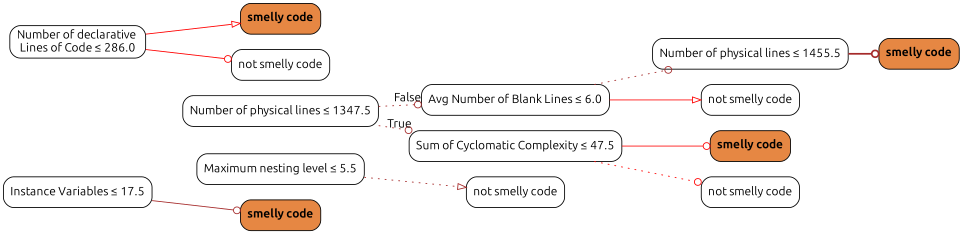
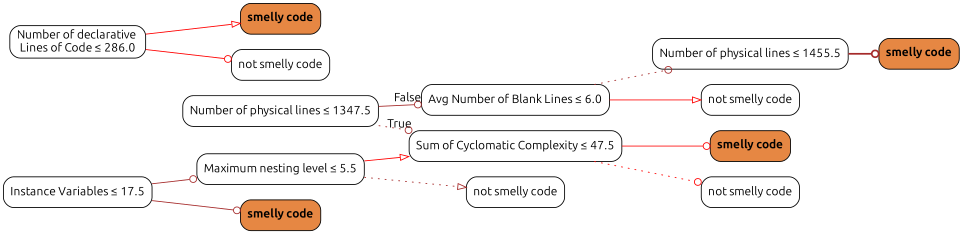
  digraph {
    fontname=Ubuntu
    rankdir=LR
    node [color=black fillcolor="#FFFFFF" fontname=Ubuntu shape=box style="filled, rounded"]
    edge [arrowhead=odot color=brown fontname=Ubuntu style=solid]
    n1 [label=<Number of physical lines &le; 1347.5>]
    n2 [label=<Avg Number of Blank Lines &le; 6.0>]
    n3 [label=<Sum of Cyclomatic Complexity &le; 47.5>]
    n4 [label=<Instance Variables &le; 17.5>]
    n5 [label=<Maximum nesting level &le; 5.5>]
    n6 [fillcolor="#e68743" label=<<b>smelly code</b>>]
    n7 [label=<Number of physical lines &le; 1455.5>]
    n8 [label=<not smelly code>]
    n9 [label=<not smelly code>]
    n10 [fillcolor="#e68743" label=<<b>smelly code</b>>]
    n11 [label=<not smelly code>]
    n12 [fillcolor="#e68743" label=<<b>smelly code</b>>]
    n13 [label=<Number of declarative <br/>Lines of Code &le; 286.0>]
    n14 [fillcolor="#e68743" label=<<b>smelly code</b>>]
    n15 [label=<not smelly code>]
-   n1 -> n2 [headlabel=False labelangle=-45 labeldistance=2.5 style=dotted]
+   n1 -> n2 [headlabel=False labelangle=-45 labeldistance=2.5]
    n1 -> n3 [headlabel=True labelangle=45 labeldistance=2.5 style=dotted]
    n2 -> n7 [style=dotted]
    n2 -> n8 [arrowhead=onormal color=red]
    n3 -> n10 [color=red]
    n3 -> n11 [color=red style=dotted]
+   n4 -> n5
    n4 -> n6
+   n5 -> n3 [arrowhead=onormal color=red]
    n5 -> n9 [arrowhead=onormal style=dotted]
    n7 -> n12 [style=bold]
    n13 -> n14 [arrowhead=onormal color=red]
    n13 -> n15 [color=red]
  }
